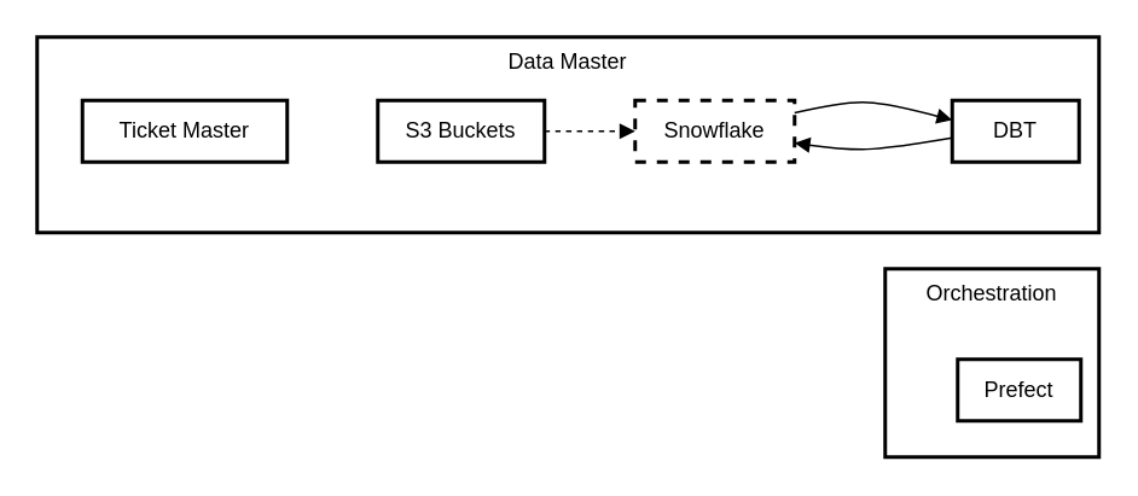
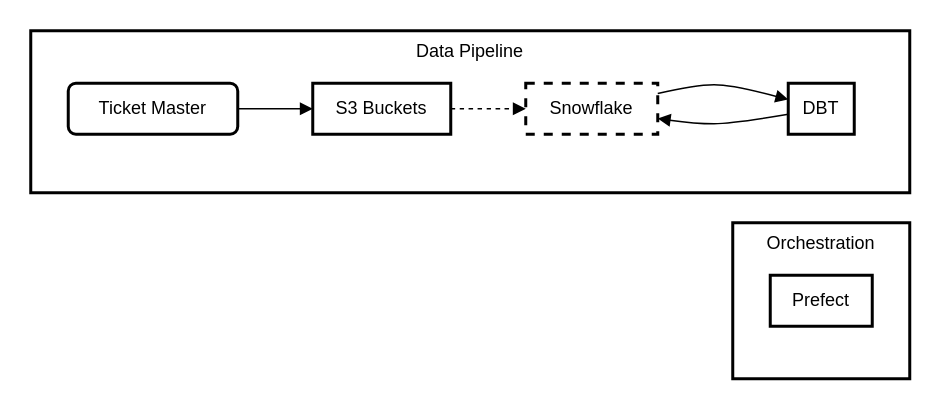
  <mxCell id="0" />
  <mxCell id="1" parent="0" />
  <mxCell id="2" value="Orchestration" style="whiteSpace=wrap;strokeWidth=2;verticalAlign=top;" vertex="1" parent="1"><mxGeometry x="488" y="148" width="118" height="104" as="geometry" /></mxCell>
- <mxCell id="3" value="Prefect" style="whiteSpace=wrap;strokeWidth=2;" vertex="1" parent="1"><mxGeometry x="528" y="198" width="68" height="34" as="geometry" /></mxCell>
- <mxCell id="4" value="Data Master" style="whiteSpace=wrap;strokeWidth=2;verticalAlign=top;" vertex="1" parent="1"><mxGeometry width="586" height="108" as="geometry" x="20" y="20" /></mxCell>
- <mxCell id="5" value="Ticket Master" style="whiteSpace=wrap;strokeWidth=2;" vertex="1" parent="1"><mxGeometry x="45" y="55" width="113" height="34" as="geometry" /></mxCell>
+ <mxCell id="3" value="Prefect" style="whiteSpace=wrap;strokeWidth=2;" vertex="1" parent="1"><mxGeometry x="513" y="183" width="68" height="34" as="geometry" /></mxCell>
+ <mxCell id="4" value="Data Pipeline" style="whiteSpace=wrap;strokeWidth=2;verticalAlign=top;" vertex="1" parent="1"><mxGeometry width="586" height="108" as="geometry" x="20" y="20" /></mxCell>
+ <mxCell id="5" value="Ticket Master" style="whiteSpace=wrap;strokeWidth=2;rounded=1;" vertex="1" parent="1"><mxGeometry x="45" y="55" width="113" height="34" as="geometry" /></mxCell>
  <mxCell id="6" value="S3 Buckets" style="whiteSpace=wrap;strokeWidth=2;" vertex="1" parent="1"><mxGeometry x="208" y="55" width="92" height="34" as="geometry" /></mxCell>
  <mxCell id="7" value="Snowflake" style="whiteSpace=wrap;strokeWidth=2;dashed=1;" vertex="1" parent="1"><mxGeometry x="350" y="55" width="88" height="34" as="geometry" /></mxCell>
- <mxCell id="8" value="DBT" style="whiteSpace=wrap;strokeWidth=2;" vertex="1" parent="1"><mxGeometry x="525" y="55" width="70" height="34" as="geometry" /></mxCell>
+ <mxCell id="8" value="DBT" style="whiteSpace=wrap;strokeWidth=2;" vertex="1" parent="1"><mxGeometry x="525" y="55" width="44" height="34" as="geometry" /></mxCell>
+ <mxCell id="9" value="" style="curved=1;startArrow=none;endArrow=block;exitX=1;exitY=0.5;entryX=0;entryY=0.5;" edge="1" parent="1" source="5" target="6"><mxGeometry relative="1" as="geometry"><Array as="points" /></mxGeometry></mxCell>
  <mxCell id="10" value="" style="curved=1;startArrow=none;endArrow=block;exitX=1;exitY=0.5;entryX=0;entryY=0.5;dashed=1;" edge="1" parent="1" source="6" target="7"><mxGeometry relative="1" as="geometry"><Array as="points" /></mxGeometry></mxCell>
  <mxCell id="11" value="" style="curved=1;startArrow=none;endArrow=block;exitX=1;exitY=0.2;entryX=0;entryY=0.32;" edge="1" parent="1" source="7" target="8"><mxGeometry relative="1" as="geometry"><Array as="points"><mxPoint x="463" y="56" /><mxPoint x="488" y="56" /></Array></mxGeometry></mxCell>
  <mxCell id="12" value="" style="curved=1;startArrow=none;endArrow=block;exitX=0;exitY=0.61;entryX=1;entryY=0.69;" edge="1" parent="1" source="8" target="7"><mxGeometry relative="1" as="geometry"><Array as="points"><mxPoint x="488" y="82" /><mxPoint x="463" y="82" /></Array></mxGeometry></mxCell>
